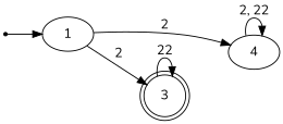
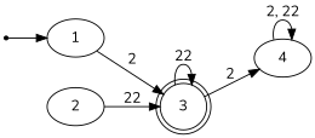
  digraph {
    fontname=Nunito
    rankdir=LR
    node [fontname=Nunito]
    edge [fontname=Nunito]
    inic [shape=point]
    1
    3 [shape=doublecircle]
+   2
    4
    inic -> 1
    1 -> 3 [label=2]
    3 -> 3 [label=22]
-   1 -> 4 [label=2]
+   3 -> 4 [label=2]
+   2 -> 3 [label=22]
    4 -> 4 [label="2, 22"]
  }
